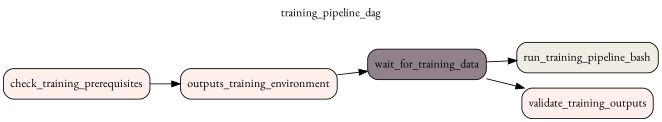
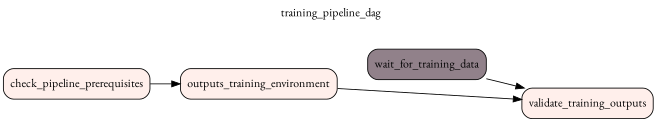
  digraph {
    fontname="EB Garamond"
    label=training_pipeline_dag
    labelloc=t
    rankdir=LR
    node [color="#000000" fillcolor="#ffefeb" fontname="EB Garamond" shape=rectangle style="filled,rounded"]
    edge [fontname="EB Garamond"]
-   n1 [label=check_training_prerequisites]
+   n1 [label=check_pipeline_prerequisites]
    n2 [label=outputs_training_environment]
    n3 [fillcolor="#91818a" label=wait_for_training_data]
-   n4 [fillcolor="#f0ede4" label=run_training_pipeline_bash]
    n5 [label=validate_training_outputs]
    n1 -> n2
-   n2 -> n3
-   n3 -> n4
+   n2 -> n5
    n3 -> n5
  }
